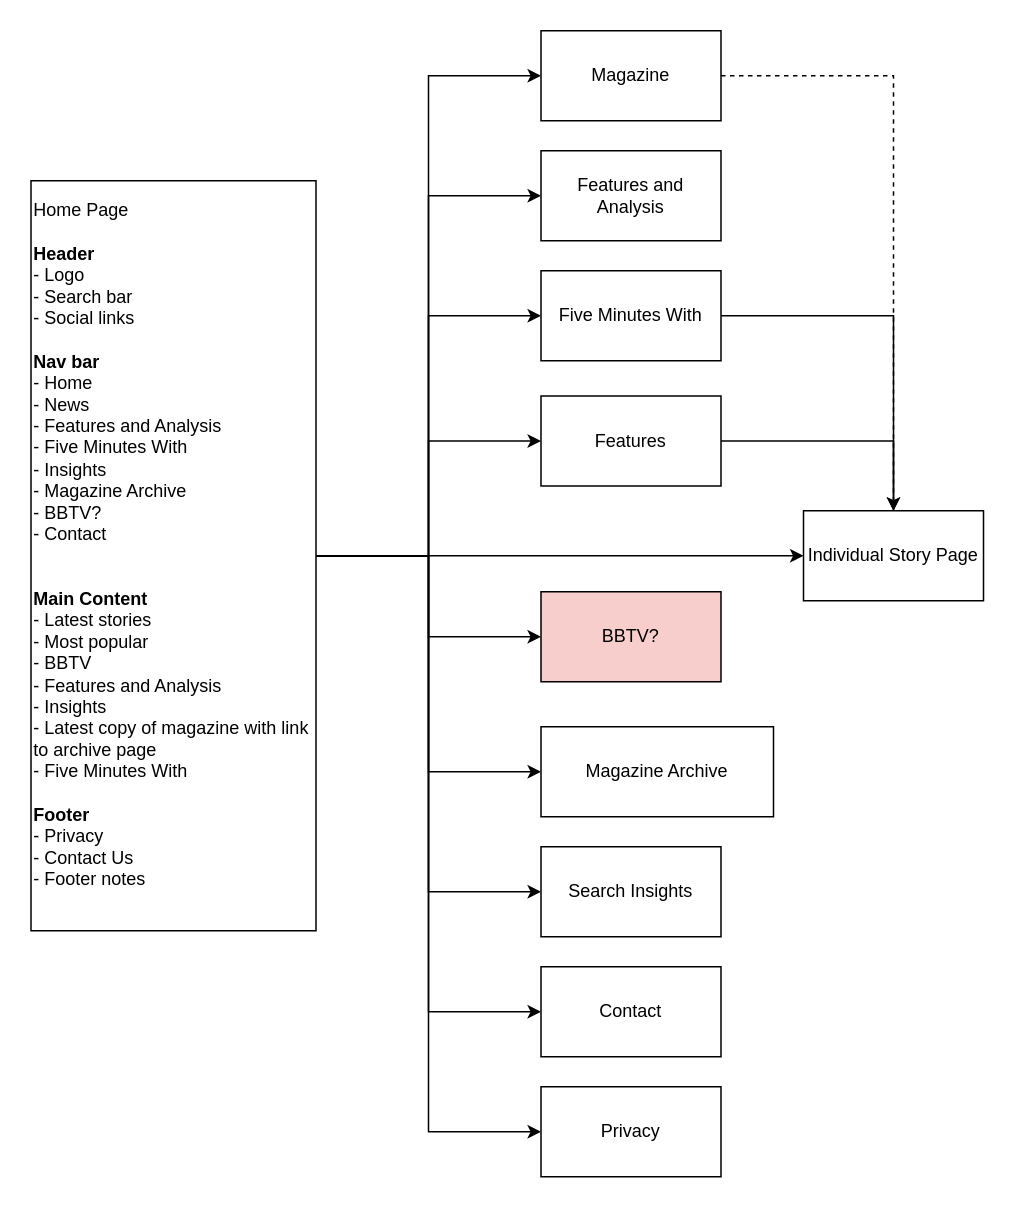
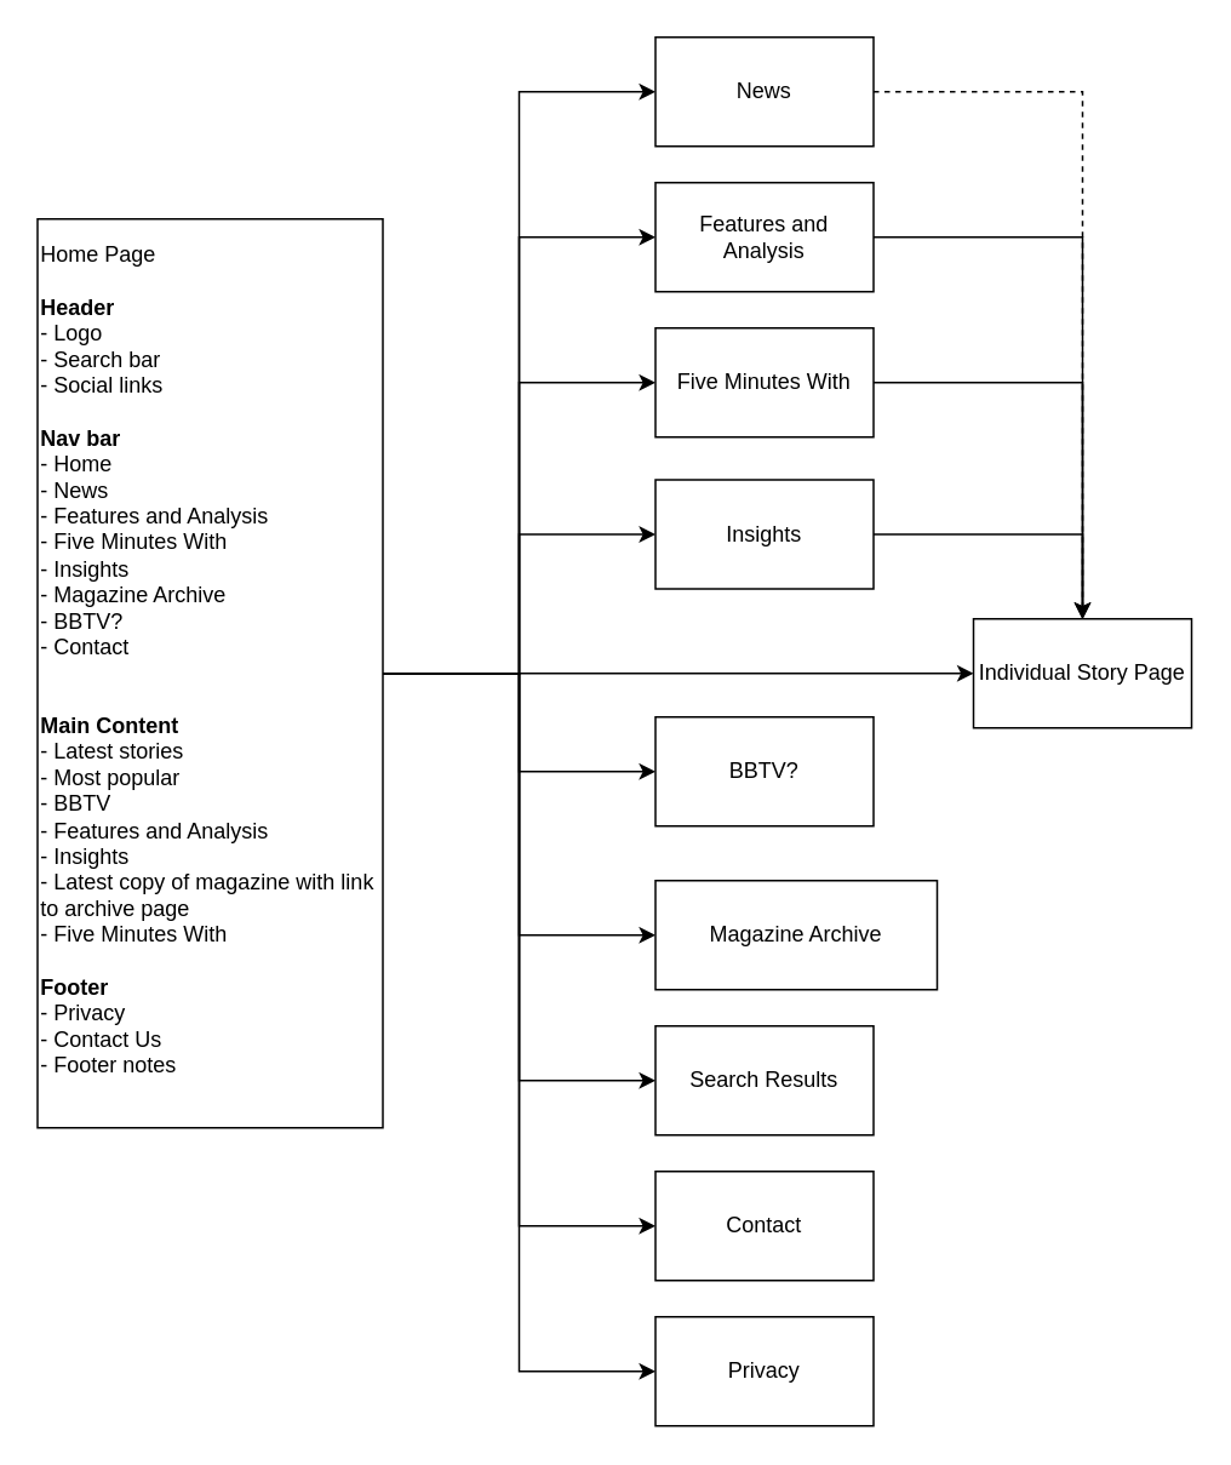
  <mxCell id="0" />
  <mxCell id="1" parent="0" />
  <mxCell id="2" style="edgeStyle=orthogonalEdgeStyle;rounded=0;orthogonalLoop=1;jettySize=auto;html=1;entryX=0;entryY=0.5;entryDx=0;entryDy=0;" edge="1" parent="1" source="12" target="14"><mxGeometry relative="1" as="geometry" /></mxCell>
  <mxCell id="3" style="edgeStyle=orthogonalEdgeStyle;rounded=0;orthogonalLoop=1;jettySize=auto;html=1;exitX=1;exitY=0.5;exitDx=0;exitDy=0;entryX=0;entryY=0.5;entryDx=0;entryDy=0;" edge="1" parent="1" source="12" target="16"><mxGeometry relative="1" as="geometry" /></mxCell>
  <mxCell id="4" style="edgeStyle=orthogonalEdgeStyle;rounded=0;orthogonalLoop=1;jettySize=auto;html=1;exitX=1;exitY=0.5;exitDx=0;exitDy=0;entryX=0;entryY=0.5;entryDx=0;entryDy=0;" edge="1" parent="1" source="12" target="18"><mxGeometry relative="1" as="geometry" /></mxCell>
  <mxCell id="5" style="edgeStyle=orthogonalEdgeStyle;rounded=0;orthogonalLoop=1;jettySize=auto;html=1;exitX=1;exitY=0.5;exitDx=0;exitDy=0;entryX=0;entryY=0.5;entryDx=0;entryDy=0;" edge="1" parent="1" source="12" target="20"><mxGeometry relative="1" as="geometry" /></mxCell>
  <mxCell id="6" style="edgeStyle=orthogonalEdgeStyle;rounded=0;orthogonalLoop=1;jettySize=auto;html=1;exitX=1;exitY=0.5;exitDx=0;exitDy=0;entryX=0;entryY=0.5;entryDx=0;entryDy=0;" edge="1" parent="1" source="12" target="21"><mxGeometry relative="1" as="geometry" /></mxCell>
  <mxCell id="7" style="edgeStyle=orthogonalEdgeStyle;rounded=0;orthogonalLoop=1;jettySize=auto;html=1;exitX=1;exitY=0.5;exitDx=0;exitDy=0;entryX=0;entryY=0.5;entryDx=0;entryDy=0;" edge="1" parent="1" source="12" target="22"><mxGeometry relative="1" as="geometry" /></mxCell>
  <mxCell id="8" style="edgeStyle=orthogonalEdgeStyle;rounded=0;orthogonalLoop=1;jettySize=auto;html=1;exitX=1;exitY=0.5;exitDx=0;exitDy=0;entryX=0;entryY=0.5;entryDx=0;entryDy=0;" edge="1" parent="1" source="12" target="23"><mxGeometry relative="1" as="geometry" /></mxCell>
  <mxCell id="9" style="edgeStyle=orthogonalEdgeStyle;rounded=0;orthogonalLoop=1;jettySize=auto;html=1;exitX=1;exitY=0.5;exitDx=0;exitDy=0;entryX=0;entryY=0.5;entryDx=0;entryDy=0;" edge="1" parent="1" source="12" target="24"><mxGeometry relative="1" as="geometry" /></mxCell>
  <mxCell id="10" style="edgeStyle=orthogonalEdgeStyle;rounded=0;orthogonalLoop=1;jettySize=auto;html=1;exitX=1;exitY=0.5;exitDx=0;exitDy=0;entryX=0;entryY=0.5;entryDx=0;entryDy=0;" edge="1" parent="1" source="12" target="25"><mxGeometry relative="1" as="geometry" /></mxCell>
  <mxCell id="11" style="edgeStyle=orthogonalEdgeStyle;rounded=0;orthogonalLoop=1;jettySize=auto;html=1;exitX=1;exitY=0.5;exitDx=0;exitDy=0;entryX=0;entryY=0.5;entryDx=0;entryDy=0;" edge="1" parent="1" source="12" target="26"><mxGeometry relative="1" as="geometry" /></mxCell>
  <mxCell id="12" value="Home Page&lt;div&gt;&lt;br&gt;&lt;/div&gt;&lt;div&gt;&lt;b&gt;Header&lt;/b&gt;&lt;/div&gt;&lt;span style=&quot;background-color: initial;&quot;&gt;- Logo&lt;/span&gt;&lt;br&gt;&lt;span style=&quot;background-color: initial;&quot;&gt;- Search bar&lt;/span&gt;&lt;br&gt;&lt;div&gt;- Social links&lt;/div&gt;&lt;div&gt;&lt;br&gt;&lt;/div&gt;&lt;div&gt;&lt;b&gt;Nav bar&lt;/b&gt;&lt;/div&gt;&lt;div&gt;- Home&lt;/div&gt;&lt;div&gt;- News&lt;/div&gt;&lt;div&gt;- Features and Analysis&lt;/div&gt;&lt;div&gt;- Five Minutes With&lt;/div&gt;&lt;div&gt;- Insights&lt;/div&gt;&lt;div&gt;- Magazine Archive&lt;/div&gt;&lt;div&gt;- BBTV?&lt;/div&gt;&lt;div&gt;- Contact&lt;/div&gt;&lt;div&gt;&lt;br&gt;&lt;/div&gt;&lt;div&gt;&lt;br&gt;&lt;/div&gt;&lt;div&gt;&lt;b&gt;Main Content&lt;/b&gt;&lt;/div&gt;&lt;div&gt;- Latest stories&lt;/div&gt;&lt;div&gt;- Most popular&lt;/div&gt;&lt;div&gt;- BBTV&lt;/div&gt;&lt;div&gt;- Features and Analysis&lt;/div&gt;&lt;div&gt;- Insights&lt;/div&gt;&lt;div&gt;- Latest copy of magazine with link to archive page&lt;/div&gt;&lt;div&gt;- Five Minutes With&lt;/div&gt;&lt;div&gt;&lt;br&gt;&lt;/div&gt;&lt;div&gt;&lt;b&gt;Footer&lt;/b&gt;&lt;/div&gt;&lt;div&gt;- Privacy&lt;/div&gt;&lt;div&gt;- Contact Us&lt;/div&gt;&lt;div&gt;- Footer notes&lt;/div&gt;&lt;div&gt;&lt;br&gt;&lt;/div&gt;" style="rounded=0;whiteSpace=wrap;html=1;align=left;" vertex="1" parent="1"><mxGeometry x="20" y="120" width="190" height="500" as="geometry" /></mxCell>
  <mxCell id="13" style="edgeStyle=orthogonalEdgeStyle;rounded=0;orthogonalLoop=1;jettySize=auto;html=1;exitX=1;exitY=0.5;exitDx=0;exitDy=0;dashed=1;" edge="1" parent="1" source="14" target="26"><mxGeometry relative="1" as="geometry" /></mxCell>
- <mxCell id="14" value="Magazine" style="rounded=0;whiteSpace=wrap;html=1;" vertex="1" parent="1"><mxGeometry x="360" y="20" width="120" height="60" as="geometry" /></mxCell>
+ <mxCell id="14" value="News" style="rounded=0;whiteSpace=wrap;html=1;" vertex="1" parent="1"><mxGeometry x="360" y="20" width="120" height="60" as="geometry" /></mxCell>
+ <mxCell id="15" style="edgeStyle=orthogonalEdgeStyle;rounded=0;orthogonalLoop=1;jettySize=auto;html=1;exitX=1;exitY=0.5;exitDx=0;exitDy=0;" edge="1" parent="1" source="16" target="26"><mxGeometry relative="1" as="geometry" /></mxCell>
  <mxCell id="16" value="Features and Analysis" style="rounded=0;whiteSpace=wrap;html=1;" vertex="1" parent="1"><mxGeometry x="360" y="100" width="120" height="60" as="geometry" /></mxCell>
- <mxCell id="17" style="edgeStyle=orthogonalEdgeStyle;rounded=0;orthogonalLoop=1;jettySize=auto;html=1;exitX=1;exitY=0.5;exitDx=0;exitDy=0;entryX=0.5;entryY=0;entryDx=0;entryDy=0;endArrow=none;" edge="1" parent="1" source="18" target="26"><mxGeometry relative="1" as="geometry" /></mxCell>
+ <mxCell id="17" style="edgeStyle=orthogonalEdgeStyle;rounded=0;orthogonalLoop=1;jettySize=auto;html=1;exitX=1;exitY=0.5;exitDx=0;exitDy=0;entryX=0.5;entryY=0;entryDx=0;entryDy=0;" edge="1" parent="1" source="18" target="26"><mxGeometry relative="1" as="geometry" /></mxCell>
  <mxCell id="18" value="Five Minutes With" style="rounded=0;whiteSpace=wrap;html=1;" vertex="1" parent="1"><mxGeometry x="360" y="180" width="120" height="60" as="geometry" /></mxCell>
  <mxCell id="19" style="edgeStyle=orthogonalEdgeStyle;rounded=0;orthogonalLoop=1;jettySize=auto;html=1;exitX=1;exitY=0.5;exitDx=0;exitDy=0;entryX=0.5;entryY=0;entryDx=0;entryDy=0;" edge="1" parent="1" source="20" target="26"><mxGeometry relative="1" as="geometry" /></mxCell>
- <mxCell id="20" value="Features" style="rounded=0;whiteSpace=wrap;html=1;" vertex="1" parent="1"><mxGeometry x="360" y="263.5" width="120" height="60" as="geometry" /></mxCell>
- <mxCell id="21" value="BBTV?" style="rounded=0;whiteSpace=wrap;html=1;fillColor=#f8cecc;" vertex="1" parent="1"><mxGeometry x="360" y="394" width="120" height="60" as="geometry" /></mxCell>
+ <mxCell id="20" value="Insights" style="rounded=0;whiteSpace=wrap;html=1;" vertex="1" parent="1"><mxGeometry x="360" y="263.5" width="120" height="60" as="geometry" /></mxCell>
+ <mxCell id="21" value="BBTV?" style="rounded=0;whiteSpace=wrap;html=1;" vertex="1" parent="1"><mxGeometry x="360" y="394" width="120" height="60" as="geometry" /></mxCell>
  <mxCell id="22" value="Contact" style="rounded=0;whiteSpace=wrap;html=1;" vertex="1" parent="1"><mxGeometry x="360" y="644" width="120" height="60" as="geometry" /></mxCell>
  <mxCell id="23" value="Privacy" style="rounded=0;whiteSpace=wrap;html=1;" vertex="1" parent="1"><mxGeometry x="360" y="724" width="120" height="60" as="geometry" /></mxCell>
  <mxCell id="24" value="Magazine Archive" style="rounded=0;whiteSpace=wrap;html=1;" vertex="1" parent="1"><mxGeometry x="360" y="484" width="155" height="60" as="geometry" /></mxCell>
- <mxCell id="25" value="Search Insights" style="rounded=0;whiteSpace=wrap;html=1;" vertex="1" parent="1"><mxGeometry x="360" y="564" width="120" height="60" as="geometry" /></mxCell>
+ <mxCell id="25" value="Search Results" style="rounded=0;whiteSpace=wrap;html=1;" vertex="1" parent="1"><mxGeometry x="360" y="564" width="120" height="60" as="geometry" /></mxCell>
  <mxCell id="26" value="Individual Story Page" style="rounded=0;whiteSpace=wrap;html=1;" vertex="1" parent="1"><mxGeometry x="535" y="340" width="120" height="60" as="geometry" /></mxCell>
